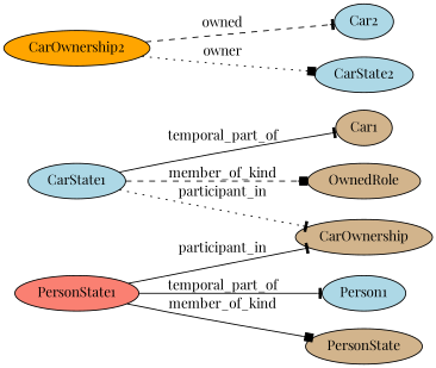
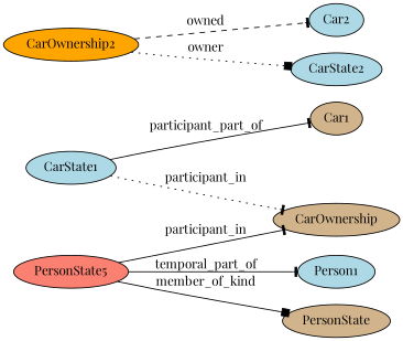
  digraph {
    fontname="Playfair Display"
    rankdir=LR
    node [fillcolor=lightblue fontname="Playfair Display" style=filled]
    edge [arrowhead=tee fontname="Playfair Display" style=solid]
    CarState1
    Car1 [fillcolor=tan]
-   OwnedRole [fillcolor=tan]
    CarOwnership [fillcolor=tan]
-   PersonState1 [fillcolor=salmon]
+   PersonState1 [fillcolor=salmon label=PersonState5]
    Person1
    n7 [fillcolor=tan label=PersonState]
    CarOwnership2 [fillcolor=orange]
    Car2
    n10 [label=CarState2]
-   CarState1 -> Car1 [label=temporal_part_of]
-   CarState1 -> OwnedRole [arrowhead=box label=member_of_kind style=dashed]
+   CarState1 -> Car1 [label=participant_part_of]
    CarState1 -> CarOwnership [label=participant_in style=dotted]
    PersonState1 -> CarOwnership [label=participant_in]
    PersonState1 -> Person1 [label=temporal_part_of]
    PersonState1 -> n7 [arrowhead=box label=member_of_kind]
    CarOwnership2 -> Car2 [label=owned style=dashed]
    CarOwnership2 -> n10 [arrowhead=box label=owner style=dotted]
  }
